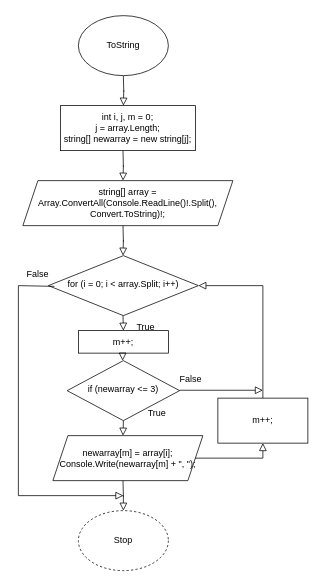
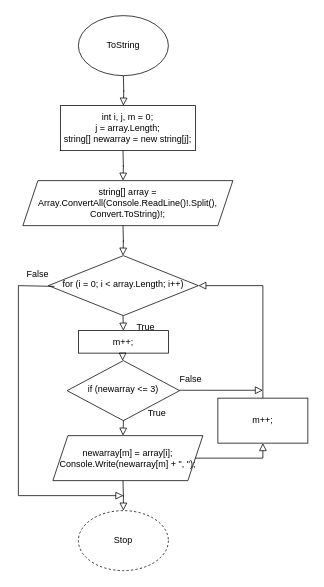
  <mxCell id="0" />
  <mxCell id="1" parent="0" />
  <mxCell id="2" value="" style="rounded=0;html=1;jettySize=auto;orthogonalLoop=1;fontSize=11;endArrow=block;endFill=0;endSize=8;strokeWidth=1;shadow=0;labelBackgroundColor=none;edgeStyle=orthogonalEdgeStyle;" parent="1" edge="1"><mxGeometry relative="1" as="geometry"><mxPoint x="164" y="100" as="sourcePoint" /><mxPoint x="164" y="140" as="targetPoint" /></mxGeometry></mxCell>
  <mxCell id="3" value="int i, j, m = 0;&lt;br&gt;j = array.Length;&lt;br&gt;string[] newarray = new string[j];" style="rounded=0;whiteSpace=wrap;html=1;" parent="1" vertex="1"><mxGeometry x="80" y="140" width="180" height="60" as="geometry" /></mxCell>
  <mxCell id="4" value="string[] array = Array.ConvertAll(Console.ReadLine()!.Split(), Convert.ToString)!;" style="shape=parallelogram;perimeter=parallelogramPerimeter;whiteSpace=wrap;html=1;fixedSize=1;" parent="1" vertex="1"><mxGeometry x="30" y="240" width="280" height="60" as="geometry" /></mxCell>
- <mxCell id="5" value="for (i = 0; i &amp;lt; array.Split; i++)" style="rhombus;whiteSpace=wrap;html=1;shadow=0;fontFamily=Helvetica;fontSize=12;align=center;strokeWidth=1;spacing=6;spacingTop=-4;" parent="1" vertex="1"><mxGeometry x="64" y="340" width="200" height="80" as="geometry" /></mxCell>
+ <mxCell id="5" value="for (i = 0; i &amp;lt; array.Length; i++)" style="rhombus;whiteSpace=wrap;html=1;shadow=0;fontFamily=Helvetica;fontSize=12;align=center;strokeWidth=1;spacing=6;spacingTop=-4;" parent="1" vertex="1"><mxGeometry x="64" y="340" width="200" height="80" as="geometry" /></mxCell>
  <mxCell id="6" value="" style="rounded=0;html=1;jettySize=auto;orthogonalLoop=1;fontSize=11;endArrow=block;endFill=0;endSize=8;strokeWidth=1;shadow=0;labelBackgroundColor=none;edgeStyle=orthogonalEdgeStyle;" parent="1" edge="1"><mxGeometry relative="1" as="geometry"><mxPoint x="163.5" y="300" as="sourcePoint" /><mxPoint x="163.5" y="340" as="targetPoint" /></mxGeometry></mxCell>
  <mxCell id="7" value="" style="rounded=0;html=1;jettySize=auto;orthogonalLoop=1;fontSize=11;endArrow=block;endFill=0;endSize=8;strokeWidth=1;shadow=0;labelBackgroundColor=none;edgeStyle=orthogonalEdgeStyle;" parent="1" edge="1"><mxGeometry relative="1" as="geometry"><mxPoint x="163.5" y="200" as="sourcePoint" /><mxPoint x="163.5" y="240" as="targetPoint" /></mxGeometry></mxCell>
  <mxCell id="8" value="" style="rounded=0;html=1;jettySize=auto;orthogonalLoop=1;fontSize=11;endArrow=block;endFill=0;endSize=8;strokeWidth=1;shadow=0;labelBackgroundColor=none;edgeStyle=orthogonalEdgeStyle;" parent="1" edge="1"><mxGeometry relative="1" as="geometry"><mxPoint x="163.5" y="420" as="sourcePoint" /><mxPoint x="164" y="440" as="targetPoint" /></mxGeometry></mxCell>
  <mxCell id="9" value="if (newarray &amp;lt;= 3)" style="rhombus;whiteSpace=wrap;html=1;shadow=0;fontFamily=Helvetica;fontSize=12;align=center;strokeWidth=1;spacing=6;spacingTop=-4;" parent="1" vertex="1"><mxGeometry x="89" y="480" width="150" height="80" as="geometry" /></mxCell>
  <mxCell id="10" value="" style="rounded=0;html=1;jettySize=auto;orthogonalLoop=1;fontSize=11;endArrow=block;endFill=0;endSize=8;strokeWidth=1;shadow=0;labelBackgroundColor=none;edgeStyle=orthogonalEdgeStyle;" parent="1" edge="1"><mxGeometry relative="1" as="geometry"><mxPoint x="164" y="560" as="sourcePoint" /><mxPoint x="163.5" y="580" as="targetPoint" /></mxGeometry></mxCell>
  <mxCell id="11" value="newarray[m] = array[i];&lt;br&gt;Console.Write(newarray[m] + &quot;, &quot;);" style="shape=parallelogram;perimeter=parallelogramPerimeter;whiteSpace=wrap;html=1;fixedSize=1;" parent="1" vertex="1"><mxGeometry x="70" y="580" width="200" height="60" as="geometry" /></mxCell>
  <mxCell id="12" value="" style="rounded=0;html=1;jettySize=auto;orthogonalLoop=1;fontSize=11;endArrow=block;endFill=0;endSize=8;strokeWidth=1;shadow=0;labelBackgroundColor=none;edgeStyle=orthogonalEdgeStyle;entryX=0.5;entryY=1;entryDx=0;entryDy=0;" parent="1" target="13" edge="1"><mxGeometry relative="1" as="geometry"><mxPoint x="260" y="610" as="sourcePoint" /><mxPoint x="294" y="609.5" as="targetPoint" /><Array as="points"><mxPoint x="350" y="610" /></Array></mxGeometry></mxCell>
  <mxCell id="13" value="m++;" style="rounded=0;whiteSpace=wrap;html=1;" parent="1" vertex="1"><mxGeometry x="290" y="530" width="120" height="60" as="geometry" /></mxCell>
  <mxCell id="14" value="" style="rounded=0;html=1;jettySize=auto;orthogonalLoop=1;fontSize=11;endArrow=block;endFill=0;endSize=8;strokeWidth=1;shadow=0;labelBackgroundColor=none;edgeStyle=orthogonalEdgeStyle;exitX=0.5;exitY=0;exitDx=0;exitDy=0;entryX=1;entryY=0.5;entryDx=0;entryDy=0;" parent="1" source="13" target="5" edge="1"><mxGeometry relative="1" as="geometry"><mxPoint x="323.5" y="450" as="sourcePoint" /><mxPoint x="323.5" y="370" as="targetPoint" /></mxGeometry></mxCell>
  <mxCell id="15" value="ToString" style="ellipse;whiteSpace=wrap;html=1;" parent="1" vertex="1"><mxGeometry x="104" y="20" width="120" height="80" as="geometry" /></mxCell>
  <mxCell id="16" value="Stop" style="ellipse;whiteSpace=wrap;html=1;dashed=1;" parent="1" vertex="1"><mxGeometry x="104" y="680" width="120" height="80" as="geometry" /></mxCell>
  <mxCell id="17" value="" style="rounded=0;html=1;jettySize=auto;orthogonalLoop=1;fontSize=11;endArrow=block;endFill=0;endSize=8;strokeWidth=1;shadow=0;labelBackgroundColor=none;edgeStyle=orthogonalEdgeStyle;" parent="1" target="16" edge="1"><mxGeometry relative="1" as="geometry"><mxPoint x="163.5" y="640" as="sourcePoint" /><mxPoint x="163.5" y="680" as="targetPoint" /></mxGeometry></mxCell>
  <mxCell id="18" value="" style="rounded=0;html=1;jettySize=auto;orthogonalLoop=1;fontSize=11;endArrow=block;endFill=0;endSize=8;strokeWidth=1;shadow=0;labelBackgroundColor=none;edgeStyle=orthogonalEdgeStyle;exitX=0.867;exitY=1.033;exitDx=0;exitDy=0;exitPerimeter=0;" parent="1" edge="1" source="19"><mxGeometry relative="1" as="geometry"><mxPoint x="114" y="380" as="sourcePoint" /><mxPoint x="164" y="660" as="targetPoint" /><Array as="points"><mxPoint x="24" y="380" /><mxPoint x="24" y="660" /></Array></mxGeometry></mxCell>
  <mxCell id="19" value="False" style="text;html=1;strokeColor=none;fillColor=none;align=center;verticalAlign=middle;whiteSpace=wrap;rounded=0;" parent="1" vertex="1"><mxGeometry x="20" y="350" width="60" height="30" as="geometry" /></mxCell>
  <mxCell id="20" value="True" style="text;html=1;strokeColor=none;fillColor=none;align=center;verticalAlign=middle;whiteSpace=wrap;rounded=0;" parent="1" vertex="1"><mxGeometry x="164" y="420" width="60" height="30" as="geometry" /></mxCell>
  <mxCell id="21" value="True" style="text;html=1;strokeColor=none;fillColor=none;align=center;verticalAlign=middle;whiteSpace=wrap;rounded=0;" parent="1" vertex="1"><mxGeometry x="179" y="535" width="60" height="30" as="geometry" /></mxCell>
  <mxCell id="22" value="False" style="text;html=1;strokeColor=none;fillColor=none;align=center;verticalAlign=middle;whiteSpace=wrap;rounded=0;" parent="1" vertex="1"><mxGeometry x="224" y="490" width="60" height="30" as="geometry" /></mxCell>
  <mxCell id="23" value="" style="rounded=0;html=1;jettySize=auto;orthogonalLoop=1;fontSize=11;endArrow=block;endFill=0;endSize=8;strokeWidth=1;shadow=0;labelBackgroundColor=none;edgeStyle=orthogonalEdgeStyle;exitX=0.25;exitY=1;exitDx=0;exitDy=0;" edge="1" parent="1"><mxGeometry relative="1" as="geometry"><mxPoint x="239" y="519.5" as="sourcePoint" /><mxPoint x="350" y="519.5" as="targetPoint" /><Array as="points"><mxPoint x="270" y="519.5" /><mxPoint x="270" y="519.5" /></Array></mxGeometry></mxCell>
  <mxCell id="24" value="m++;" style="rounded=0;whiteSpace=wrap;html=1;" vertex="1" parent="1"><mxGeometry x="104" y="440" width="120" height="30" as="geometry" /></mxCell>
  <mxCell id="25" value="" style="rounded=0;html=1;jettySize=auto;orthogonalLoop=1;fontSize=11;endArrow=block;endFill=0;endSize=8;strokeWidth=1;shadow=0;labelBackgroundColor=none;edgeStyle=orthogonalEdgeStyle;" edge="1" parent="1"><mxGeometry relative="1" as="geometry"><mxPoint x="163" y="470" as="sourcePoint" /><mxPoint x="163" y="480" as="targetPoint" /></mxGeometry></mxCell>
